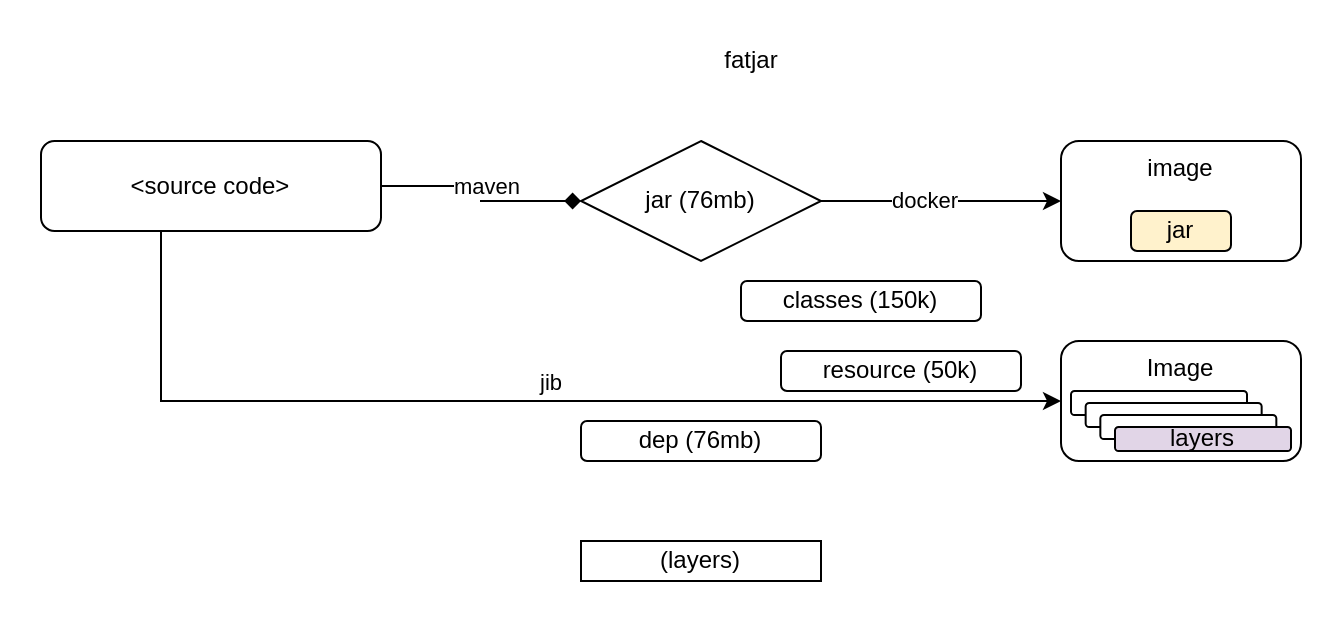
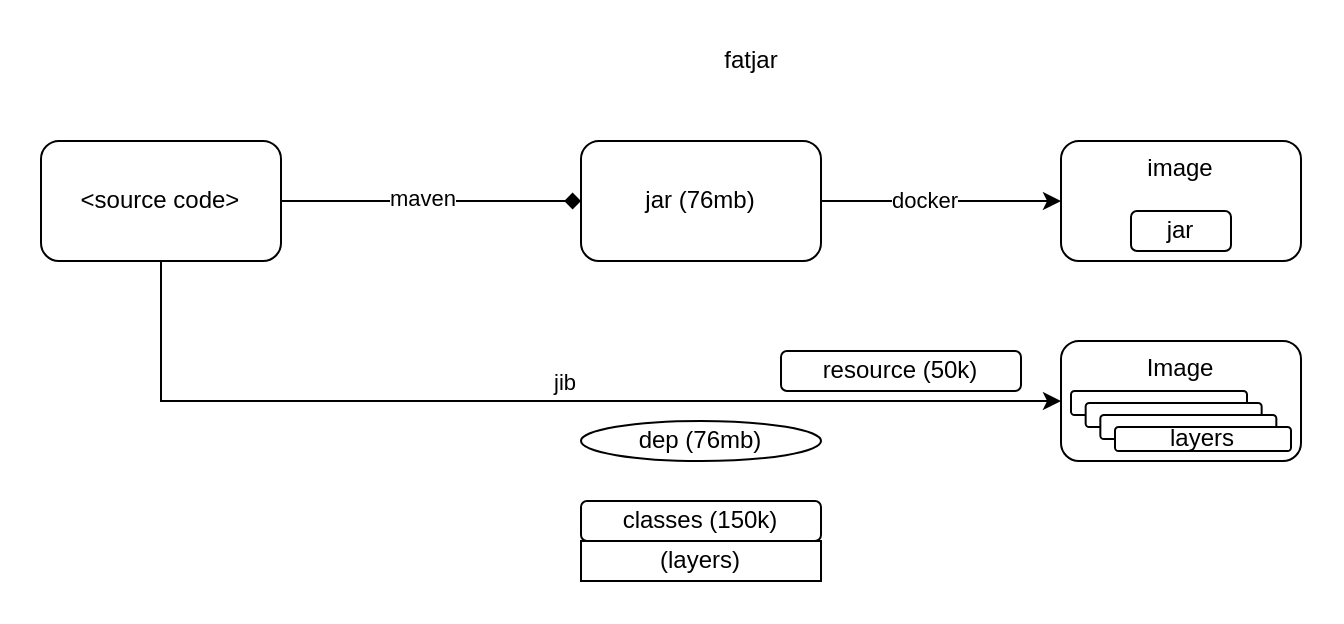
  <mxCell id="0" />
  <mxCell id="1" parent="0" />
  <mxCell id="2" style="edgeStyle=orthogonalEdgeStyle;rounded=0;orthogonalLoop=1;jettySize=auto;html=1;entryX=0;entryY=0.5;entryDx=0;entryDy=0;endArrow=diamond;" edge="1" parent="1" source="6" target="9"><mxGeometry relative="1" as="geometry" /></mxCell>
  <mxCell id="3" value="maven" style="edgeLabel;html=1;align=center;verticalAlign=middle;resizable=0;points=[];" vertex="1" connectable="0" parent="2"><mxGeometry x="-0.067" y="2" relative="1" as="geometry"><mxPoint as="offset" /></mxGeometry></mxCell>
  <mxCell id="4" style="edgeStyle=orthogonalEdgeStyle;rounded=0;orthogonalLoop=1;jettySize=auto;html=1;entryX=0;entryY=0.5;entryDx=0;entryDy=0;" edge="1" parent="1" source="6" target="12"><mxGeometry relative="1" as="geometry"><Array as="points"><mxPoint x="80" y="200" /></Array></mxGeometry></mxCell>
  <mxCell id="5" value="jib" style="edgeLabel;html=1;align=center;verticalAlign=middle;resizable=0;points=[];" vertex="1" connectable="0" parent="4"><mxGeometry x="0.079" y="1" relative="1" as="geometry"><mxPoint x="-10" y="-9" as="offset" /></mxGeometry></mxCell>
- <mxCell id="6" value="&amp;lt;source code&amp;gt;" style="rounded=1;whiteSpace=wrap;html=1;" vertex="1" parent="1"><mxGeometry x="20" y="70" width="170" height="45" as="geometry" /></mxCell>
+ <mxCell id="6" value="&amp;lt;source code&amp;gt;" style="rounded=1;whiteSpace=wrap;html=1;" vertex="1" parent="1"><mxGeometry x="20" y="70" width="120" height="60" as="geometry" /></mxCell>
  <mxCell id="7" style="edgeStyle=orthogonalEdgeStyle;rounded=0;orthogonalLoop=1;jettySize=auto;html=1;" edge="1" parent="1" source="9" target="10"><mxGeometry relative="1" as="geometry" /></mxCell>
  <mxCell id="8" value="docker" style="edgeLabel;html=1;align=center;verticalAlign=middle;resizable=0;points=[];" vertex="1" connectable="0" parent="7"><mxGeometry x="-0.15" y="1" relative="1" as="geometry"><mxPoint as="offset" /></mxGeometry></mxCell>
- <mxCell id="9" value="jar (76mb)" style="rhombus;whiteSpace=wrap;html=1;" vertex="1" parent="1"><mxGeometry x="290" y="70" width="120" height="60" as="geometry" /></mxCell>
+ <mxCell id="9" value="jar (76mb)" style="rounded=1;whiteSpace=wrap;html=1;" vertex="1" parent="1"><mxGeometry x="290" y="70" width="120" height="60" as="geometry" /></mxCell>
  <mxCell id="10" value="image" style="rounded=1;whiteSpace=wrap;html=1;verticalAlign=top;" vertex="1" parent="1"><mxGeometry x="530" y="70" width="120" height="60" as="geometry" /></mxCell>
- <mxCell id="11" value="jar" style="rounded=1;whiteSpace=wrap;html=1;fillColor=#fff2cc;" vertex="1" parent="1"><mxGeometry x="565" y="105" width="50" height="20" as="geometry" /></mxCell>
+ <mxCell id="11" value="jar" style="rounded=1;whiteSpace=wrap;html=1;" vertex="1" parent="1"><mxGeometry x="565" y="105" width="50" height="20" as="geometry" /></mxCell>
  <mxCell id="12" value="Image" style="rounded=1;whiteSpace=wrap;html=1;verticalAlign=top;" vertex="1" parent="1"><mxGeometry x="530" y="170" width="120" height="60" as="geometry" /></mxCell>
  <mxCell id="13" value="fatjar" style="text;html=1;align=center;verticalAlign=middle;resizable=0;points=[];autosize=1;strokeColor=none;fillColor=none;" vertex="1" parent="1"><mxGeometry x="355" y="20" width="40" height="20" as="geometry" /></mxCell>
  <mxCell id="14" value="" style="group" vertex="1" connectable="0" parent="1"><mxGeometry x="535" y="195" width="110" height="30" as="geometry" /></mxCell>
  <mxCell id="15" value="" style="rounded=1;whiteSpace=wrap;html=1;" vertex="1" parent="14"><mxGeometry width="88" height="12" as="geometry" /></mxCell>
  <mxCell id="16" value="" style="rounded=1;whiteSpace=wrap;html=1;" vertex="1" parent="14"><mxGeometry x="7.333" y="6" width="88" height="12" as="geometry" /></mxCell>
  <mxCell id="17" value="" style="rounded=1;whiteSpace=wrap;html=1;" vertex="1" parent="14"><mxGeometry x="14.667" y="12" width="88" height="12" as="geometry" /></mxCell>
- <mxCell id="18" value="layers" style="rounded=1;whiteSpace=wrap;html=1;fillColor=#e1d5e7;" vertex="1" parent="14"><mxGeometry x="22" y="18" width="88" height="12" as="geometry" /></mxCell>
- <mxCell id="19" value="dep (76mb)" style="rounded=1;whiteSpace=wrap;html=1;" vertex="1" parent="1"><mxGeometry x="290" y="210" width="120" height="20" as="geometry" /></mxCell>
+ <mxCell id="18" value="layers" style="rounded=1;whiteSpace=wrap;html=1;" vertex="1" parent="14"><mxGeometry x="22" y="18" width="88" height="12" as="geometry" /></mxCell>
+ <mxCell id="19" value="dep (76mb)" style="ellipse;whiteSpace=wrap;html=1;" vertex="1" parent="1"><mxGeometry x="290" y="210" width="120" height="20" as="geometry" /></mxCell>
  <mxCell id="20" value="resource (50k)" style="rounded=1;whiteSpace=wrap;html=1;" vertex="1" parent="1"><mxGeometry x="390" y="175" width="120" height="20" as="geometry" /></mxCell>
- <mxCell id="21" value="classes (150k)" style="rounded=1;whiteSpace=wrap;html=1;" vertex="1" parent="1"><mxGeometry x="370" y="140" width="120" height="20" as="geometry" /></mxCell>
+ <mxCell id="21" value="classes (150k)" style="rounded=1;whiteSpace=wrap;html=1;" vertex="1" parent="1"><mxGeometry x="290" y="250" width="120" height="20" as="geometry" /></mxCell>
  <mxCell id="22" value="(layers)" style="whiteSpace=wrap;html=1;rounded=0;" vertex="1" parent="1"><mxGeometry x="290" y="270" width="120" height="20" as="geometry" /></mxCell>
